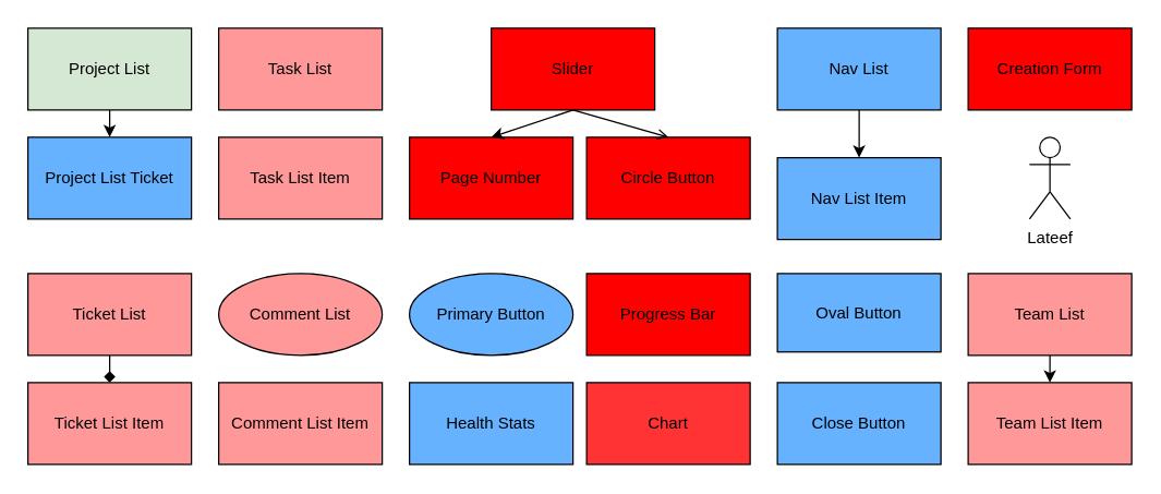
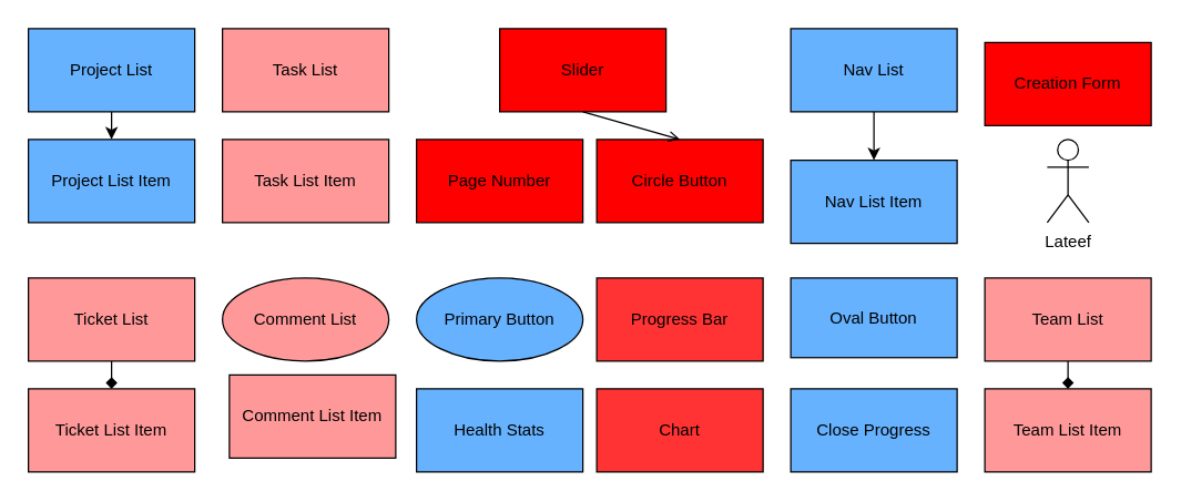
  <mxCell id="0" />
  <mxCell id="1" parent="0" />
  <mxCell id="2" value="Primary Button" style="ellipse;whiteSpace=wrap;html=1;fillColor=#66B2FF;" parent="1" vertex="1"><mxGeometry x="300" y="200" width="120" height="60" as="geometry" /></mxCell>
  <mxCell id="3" value="Circle Button" style="rounded=0;whiteSpace=wrap;html=1;fillColor=#FF0000;" parent="1" vertex="1"><mxGeometry x="430" y="100" width="120" height="60" as="geometry" /></mxCell>
  <mxCell id="4" value="Slider" style="rounded=0;whiteSpace=wrap;html=1;fillColor=#FF0000;" parent="1" vertex="1"><mxGeometry x="360" y="20" width="120" height="60" as="geometry" /></mxCell>
  <mxCell id="5" value="Page Number" style="rounded=0;whiteSpace=wrap;html=1;fillColor=#FF0000;" parent="1" vertex="1"><mxGeometry x="300" y="100" width="120" height="60" as="geometry" /></mxCell>
- <mxCell id="6" value="" style="endArrow=classic;html=1;rounded=0;exitX=0.5;exitY=1;exitDx=0;exitDy=0;entryX=0.5;entryY=0;entryDx=0;entryDy=0;" parent="1" source="4" target="5" edge="1"><mxGeometry width="50" height="50" relative="1" as="geometry"><mxPoint x="-70" y="240" as="sourcePoint" /><mxPoint x="-20" y="190" as="targetPoint" /><Array as="points" /></mxGeometry></mxCell>
- <mxCell id="7" value="Project List" style="rounded=0;whiteSpace=wrap;html=1;fillColor=#d5e8d4;" parent="1" vertex="1"><mxGeometry x="20" y="20" width="120" height="60" as="geometry" /></mxCell>
- <mxCell id="8" value="Project List Ticket" style="rounded=0;whiteSpace=wrap;html=1;fillColor=#66B2FF;" parent="1" vertex="1"><mxGeometry x="20" y="100" width="120" height="60" as="geometry" /></mxCell>
+ <mxCell id="7" value="Project List" style="rounded=0;whiteSpace=wrap;html=1;fillColor=#66B2FF;" parent="1" vertex="1"><mxGeometry x="20" y="20" width="120" height="60" as="geometry" /></mxCell>
+ <mxCell id="8" value="Project List Item" style="rounded=0;whiteSpace=wrap;html=1;fillColor=#66B2FF;" parent="1" vertex="1"><mxGeometry x="20" y="100" width="120" height="60" as="geometry" /></mxCell>
  <mxCell id="9" value="" style="endArrow=classic;html=1;rounded=0;exitX=0.5;exitY=1;exitDx=0;exitDy=0;entryX=0.5;entryY=0;entryDx=0;entryDy=0;" parent="1" source="7" target="8" edge="1"><mxGeometry width="50" height="50" relative="1" as="geometry"><mxPoint x="26" y="240" as="sourcePoint" /><mxPoint x="76" y="190" as="targetPoint" /></mxGeometry></mxCell>
  <mxCell id="10" value="Chart " style="rounded=0;whiteSpace=wrap;html=1;fillColor=#FF3333;" parent="1" vertex="1"><mxGeometry x="430" y="280" width="120" height="60" as="geometry" /></mxCell>
  <mxCell id="11" value="Ticket List Item" style="rounded=0;whiteSpace=wrap;html=1;fillColor=#FF9999;" parent="1" vertex="1"><mxGeometry x="20" y="280" width="120" height="60" as="geometry" /></mxCell>
  <mxCell id="12" value="Ticket List" style="rounded=0;whiteSpace=wrap;html=1;fillColor=#FF9999;" parent="1" vertex="1"><mxGeometry x="20" y="200" width="120" height="60" as="geometry" /></mxCell>
  <mxCell id="13" value="" style="endArrow=diamond;html=1;rounded=0;exitX=0.5;exitY=1;exitDx=0;exitDy=0;entryX=0.5;entryY=0;entryDx=0;entryDy=0;" parent="1" source="12" target="11" edge="1"><mxGeometry width="50" height="50" relative="1" as="geometry"><mxPoint x="61" y="400" as="sourcePoint" /><mxPoint x="111" y="350" as="targetPoint" /></mxGeometry></mxCell>
  <mxCell id="14" value="Task List" style="rounded=0;whiteSpace=wrap;html=1;fillColor=#FF9999;" parent="1" vertex="1"><mxGeometry x="160" y="20" width="120" height="60" as="geometry" /></mxCell>
  <mxCell id="15" value="Task List Item" style="rounded=0;whiteSpace=wrap;html=1;fillColor=#FF9999;" parent="1" vertex="1"><mxGeometry x="160" y="100" width="120" height="60" as="geometry" /></mxCell>
  <mxCell id="16" value="Health Stats" style="rounded=0;whiteSpace=wrap;html=1;fillColor=#66B2FF;" parent="1" vertex="1"><mxGeometry x="300" y="280" width="120" height="60" as="geometry" /></mxCell>
  <mxCell id="17" value="Comment List" style="ellipse;whiteSpace=wrap;html=1;fillColor=#FF9999;" parent="1" vertex="1"><mxGeometry x="160" y="200" width="120" height="60" as="geometry" /></mxCell>
- <mxCell id="18" value="Comment List Item" style="rounded=0;whiteSpace=wrap;html=1;fillColor=#FF9999;" parent="1" vertex="1"><mxGeometry x="160" y="280" width="120" height="60" as="geometry" /></mxCell>
- <mxCell id="19" value="Progress Bar" style="rounded=0;whiteSpace=wrap;html=1;fillColor=#ff0000;" parent="1" vertex="1"><mxGeometry x="430" y="200" width="120" height="60" as="geometry" /></mxCell>
+ <mxCell id="18" value="Comment List Item" style="rounded=0;whiteSpace=wrap;html=1;fillColor=#FF9999;" parent="1" vertex="1"><mxGeometry x="165" y="270" width="120" height="60" as="geometry" /></mxCell>
+ <mxCell id="19" value="Progress Bar" style="rounded=0;whiteSpace=wrap;html=1;fillColor=#FF3333;" parent="1" vertex="1"><mxGeometry x="430" y="200" width="120" height="60" as="geometry" /></mxCell>
  <mxCell id="20" value="Oval Button" style="rounded=0;whiteSpace=wrap;html=1;fillColor=#66B2FF;" parent="1" vertex="1"><mxGeometry x="570" y="200" width="120" height="57.5" as="geometry" /></mxCell>
  <mxCell id="21" value="" style="endArrow=open;html=1;rounded=0;entryX=0.5;entryY=0;entryDx=0;entryDy=0;exitX=0.5;exitY=1;exitDx=0;exitDy=0;" parent="1" source="4" target="3" edge="1"><mxGeometry width="50" height="50" relative="1" as="geometry"><mxPoint x="360" y="80" as="sourcePoint" /><mxPoint x="470" y="160" as="targetPoint" /><Array as="points" /></mxGeometry></mxCell>
  <mxCell id="22" value="Nav List" style="rounded=0;whiteSpace=wrap;html=1;fillColor=#66B2FF;" parent="1" vertex="1"><mxGeometry x="570" y="20" width="120" height="60" as="geometry" /></mxCell>
  <mxCell id="23" value="Nav List Item" style="rounded=0;whiteSpace=wrap;html=1;fillColor=#66B2FF;" parent="1" vertex="1"><mxGeometry x="570" y="115" width="120" height="60" as="geometry" /></mxCell>
  <mxCell id="24" value="" style="endArrow=classic;html=1;rounded=0;exitX=0.5;exitY=1;exitDx=0;exitDy=0;entryX=0.5;entryY=0;entryDx=0;entryDy=0;" parent="1" source="22" target="23" edge="1"><mxGeometry width="50" height="50" relative="1" as="geometry"><mxPoint x="220" y="210" as="sourcePoint" /><mxPoint x="270" y="160" as="targetPoint" /></mxGeometry></mxCell>
- <mxCell id="25" value="Creation Form" style="rounded=0;whiteSpace=wrap;html=1;fillColor=#FF0000;" parent="1" vertex="1"><mxGeometry x="710" y="20" width="120" height="60" as="geometry" /></mxCell>
- <mxCell id="26" value="Close Button" style="rounded=0;whiteSpace=wrap;html=1;fillColor=#66B2FF;" parent="1" vertex="1"><mxGeometry x="570" y="280" width="120" height="60" as="geometry" /></mxCell>
+ <mxCell id="25" value="Creation Form" style="rounded=0;whiteSpace=wrap;html=1;fillColor=#FF0000;" parent="1" vertex="1"><mxGeometry x="710" y="30" width="120" height="60" as="geometry" /></mxCell>
+ <mxCell id="26" value="Close Progress" style="rounded=0;whiteSpace=wrap;html=1;fillColor=#66B2FF;" parent="1" vertex="1"><mxGeometry x="570" y="280" width="120" height="60" as="geometry" /></mxCell>
  <mxCell id="27" value="Team List Item" style="rounded=0;whiteSpace=wrap;html=1;fillColor=#FF9999;" parent="1" vertex="1"><mxGeometry x="710" y="280" width="120" height="60" as="geometry" /></mxCell>
  <mxCell id="28" value="Team List" style="rounded=0;whiteSpace=wrap;html=1;fillColor=#FF9999;" parent="1" vertex="1"><mxGeometry x="710" y="200" width="120" height="60" as="geometry" /></mxCell>
- <mxCell id="29" value="" style="endArrow=classic;html=1;rounded=0;exitX=0.5;exitY=1;exitDx=0;exitDy=0;entryX=0.5;entryY=0;entryDx=0;entryDy=0;" parent="1" source="28" target="27" edge="1"><mxGeometry width="50" height="50" relative="1" as="geometry"><mxPoint x="751" y="400" as="sourcePoint" /><mxPoint x="801" y="350" as="targetPoint" /></mxGeometry></mxCell>
+ <mxCell id="29" value="" style="endArrow=diamond;html=1;rounded=0;exitX=0.5;exitY=1;exitDx=0;exitDy=0;entryX=0.5;entryY=0;entryDx=0;entryDy=0;" parent="1" source="28" target="27" edge="1"><mxGeometry width="50" height="50" relative="1" as="geometry"><mxPoint x="751" y="400" as="sourcePoint" /><mxPoint x="801" y="350" as="targetPoint" /></mxGeometry></mxCell>
  <mxCell id="30" value="Lateef" style="shape=umlActor;verticalLabelPosition=bottom;verticalAlign=top;html=1;outlineConnect=0;" parent="1" vertex="1"><mxGeometry x="755" y="100" width="30" height="60" as="geometry" /></mxCell>
